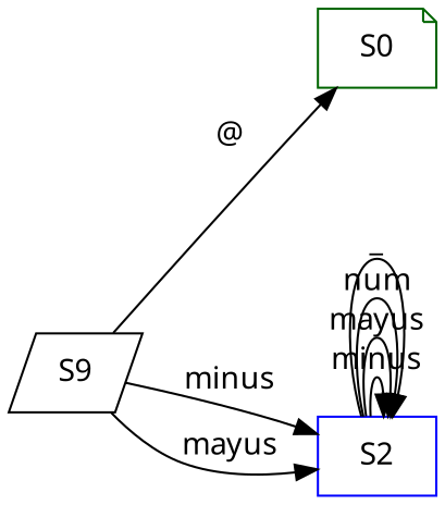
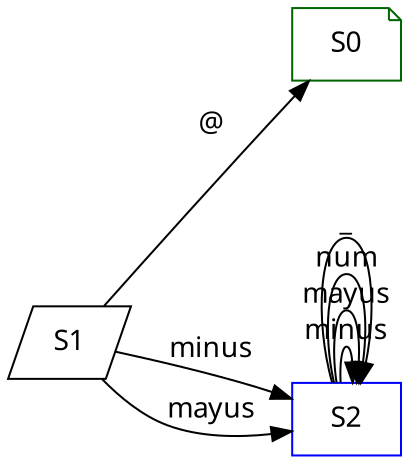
  digraph {
    fontname="Noto Sans"
    forcelabels=true
    rankdir=LR
    node [fontname="Noto Sans"]
    edge [fontname="Noto Sans"]
    n1 [color=darkgreen label=S0 shape=note]
-   n2 [color=black label=S9 shape=parallelogram]
+   n2 [color=black label=S1 shape=parallelogram]
    n3 [color=blue label=S2 shape=box]
    n2 -> n1 [label="@"]
    n2 -> n3 [label=minus]
    n2 -> n3 [label=mayus]
    n3 -> n3 [label=minus]
    n3 -> n3 [label=mayus]
    n3 -> n3 [label=num]
    n3 -> n3 [label=_]
  }
